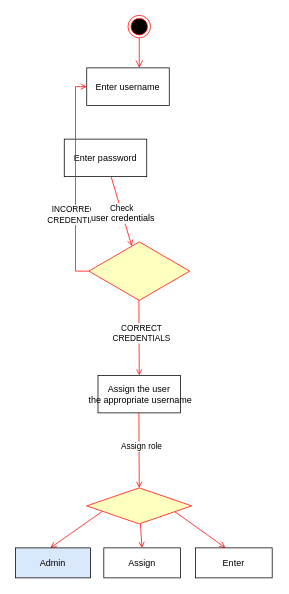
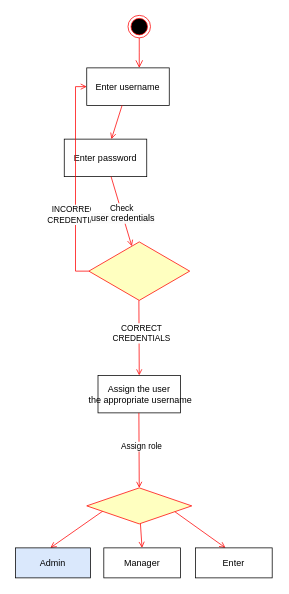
  <mxCell id="0" />
  <mxCell id="1" parent="0" />
  <mxCell id="2" value="" style="endArrow=open;strokeColor=#FF0000;endFill=1;rounded=0" parent="1" edge="1"><mxGeometry relative="1" as="geometry"><mxPoint x="137.753" y="680" as="sourcePoint" /><mxPoint x="66.42" y="730" as="targetPoint" /></mxGeometry></mxCell>
  <mxCell id="3" value="" style="edgeStyle=elbowEdgeStyle;elbow=horizontal;verticalAlign=bottom;endArrow=open;endSize=8;strokeColor=#FF0000;endFill=1;rounded=0" parent="1" target="4" edge="1"><mxGeometry x="100" y="40" as="geometry"><mxPoint x="185" y="90" as="targetPoint" /><mxPoint x="185" y="50" as="sourcePoint" /></mxGeometry></mxCell>
  <mxCell id="4" value="Enter username" style="" parent="1" vertex="1"><mxGeometry x="115" y="90" width="110" height="50" as="geometry" /></mxCell>
  <mxCell id="5" value="Enter password" style="" parent="1" vertex="1"><mxGeometry x="85" y="185" width="110" height="50" as="geometry" /></mxCell>
+ <mxCell id="6" value="" style="endArrow=open;strokeColor=#FF0000;endFill=1;rounded=0" parent="1" source="4" target="5" edge="1"><mxGeometry relative="1" as="geometry" /></mxCell>
  <mxCell id="7" value="Assign the user&#10; the appropriate username" style="" parent="1" vertex="1"><mxGeometry x="130" y="500" width="110" height="50" as="geometry" /></mxCell>
  <mxCell id="8" value="" style="endArrow=open;strokeColor=#FF0000;endFill=1;rounded=0" parent="1" source="13" edge="1"><mxGeometry relative="1" as="geometry"><mxPoint x="185.5" y="322" as="targetPoint" /></mxGeometry></mxCell>
  <mxCell id="9" value="" style="edgeStyle=elbowEdgeStyle;elbow=horizontal;strokeColor=#FF0000;endArrow=open;endFill=1;rounded=0;exitX=0;exitY=0.5;exitDx=0;exitDy=0;" parent="1" source="13" target="4" edge="1"><mxGeometry width="100" height="100" relative="1" as="geometry"><mxPoint x="230" y="270" as="sourcePoint" /><mxPoint x="330" y="170" as="targetPoint" /><Array as="points"><mxPoint x="100" y="230" /></Array></mxGeometry></mxCell>
  <mxCell id="10" value="INCORRECT&lt;br&gt;CREDENTIALS" style="edgeLabel;html=1;align=center;verticalAlign=middle;resizable=0;points=[];" parent="9" vertex="1" connectable="0"><mxGeometry x="-0.423" y="-1" relative="1" as="geometry"><mxPoint x="-1" y="-13" as="offset" /></mxGeometry></mxCell>
  <mxCell id="11" value="" style="endArrow=open;strokeColor=#FF0000;endFill=1;rounded=0" parent="1" source="5" target="13" edge="1"><mxGeometry relative="1" as="geometry"><mxPoint x="349.5" y="378" as="sourcePoint" /><mxPoint x="350" y="450" as="targetPoint" /></mxGeometry></mxCell>
  <mxCell id="12" value="Check&amp;nbsp;&lt;br style=&quot;border-color: var(--border-color); padding: 0px; margin: 0px; font-size: 12px; background-color: rgb(251, 251, 251);&quot;&gt;&lt;span style=&quot;font-size: 12px; background-color: rgb(251, 251, 251);&quot;&gt;user credentials&lt;/span&gt;" style="edgeLabel;html=1;align=center;verticalAlign=middle;resizable=0;points=[];" vertex="1" connectable="0" parent="11"><mxGeometry x="0.05" relative="1" as="geometry"><mxPoint as="offset" /></mxGeometry></mxCell>
  <mxCell id="13" value="" style="rhombus;fillColor=#ffffc0;strokeColor=#ff0000;" parent="1" vertex="1"><mxGeometry x="117.75" y="322" width="134.5" height="78" as="geometry" /></mxCell>
  <mxCell id="14" value="" style="endArrow=open;strokeColor=#FF0000;endFill=1;rounded=0;entryX=0.5;entryY=0;entryDx=0;entryDy=0;" parent="1" target="7" edge="1"><mxGeometry relative="1" as="geometry"><mxPoint x="184.5" y="400" as="sourcePoint" /><mxPoint x="184.5" y="472" as="targetPoint" /></mxGeometry></mxCell>
  <mxCell id="15" value="Text" style="edgeLabel;html=1;align=center;verticalAlign=middle;resizable=0;points=[];" parent="14" vertex="1" connectable="0"><mxGeometry x="-0.064" y="2" relative="1" as="geometry"><mxPoint as="offset" /></mxGeometry></mxCell>
  <mxCell id="16" value="CORRECT&lt;br&gt;CREDENTIALS" style="edgeLabel;html=1;align=center;verticalAlign=middle;resizable=0;points=[];" parent="14" vertex="1" connectable="0"><mxGeometry x="-0.128" y="3" relative="1" as="geometry"><mxPoint as="offset" /></mxGeometry></mxCell>
  <mxCell id="17" value="" style="endArrow=open;strokeColor=#FF0000;endFill=1;rounded=0" parent="1" source="26" edge="1"><mxGeometry relative="1" as="geometry"><mxPoint x="188.372" y="678" as="sourcePoint" /><mxPoint x="188.71" y="730" as="targetPoint" /></mxGeometry></mxCell>
  <mxCell id="18" value="" style="endArrow=open;strokeColor=#FF0000;endFill=1;rounded=0" parent="1" edge="1"><mxGeometry relative="1" as="geometry"><mxPoint x="300" y="730" as="targetPoint" /><mxPoint x="230" y="680" as="sourcePoint" /></mxGeometry></mxCell>
  <mxCell id="19" value="" style="ellipse;html=1;shape=endState;fillColor=#000000;strokeColor=#ff0000;" parent="1" vertex="1"><mxGeometry x="170" y="20" width="30" height="30" as="geometry" /></mxCell>
  <mxCell id="20" value="Admin" style="html=1;whiteSpace=wrap;fillColor=#dae8fc;" parent="1" vertex="1"><mxGeometry x="20" y="730" width="100" height="40" as="geometry" /></mxCell>
- <mxCell id="21" value="Assign" style="html=1;whiteSpace=wrap;" parent="1" vertex="1"><mxGeometry x="137.75" y="730" width="102.25" height="40" as="geometry" /></mxCell>
+ <mxCell id="21" value="Manager" style="html=1;whiteSpace=wrap;" parent="1" vertex="1"><mxGeometry x="137.75" y="730" width="102.25" height="40" as="geometry" /></mxCell>
  <mxCell id="22" value="Enter" style="html=1;whiteSpace=wrap;" parent="1" vertex="1"><mxGeometry x="260" y="730" width="102.25" height="40" as="geometry" /></mxCell>
  <mxCell id="23" value="" style="endArrow=open;strokeColor=#FF0000;endFill=1;rounded=0;entryX=0.5;entryY=0;entryDx=0;entryDy=0;" edge="1" parent="1"><mxGeometry relative="1" as="geometry"><mxPoint x="184.5" y="550" as="sourcePoint" /><mxPoint x="185" y="650" as="targetPoint" /></mxGeometry></mxCell>
  <mxCell id="24" value="Assign role" style="edgeLabel;html=1;align=center;verticalAlign=middle;resizable=0;points=[];" vertex="1" connectable="0" parent="23"><mxGeometry x="-0.1" y="3" relative="1" as="geometry"><mxPoint as="offset" /></mxGeometry></mxCell>
  <mxCell id="25" value="" style="endArrow=open;strokeColor=#FF0000;endFill=1;rounded=0" edge="1" parent="1" target="26"><mxGeometry relative="1" as="geometry"><mxPoint x="188.372" y="678" as="sourcePoint" /><mxPoint x="188.71" y="730" as="targetPoint" /></mxGeometry></mxCell>
  <mxCell id="26" value="" style="rhombus;fillColor=#ffffc0;strokeColor=#ff0000;" vertex="1" parent="1"><mxGeometry x="115" y="650" width="140" height="48" as="geometry" /></mxCell>
